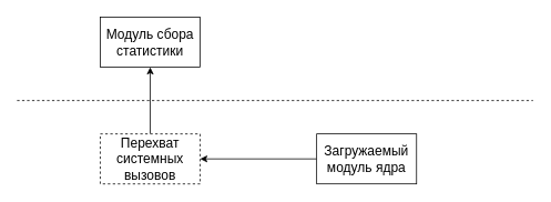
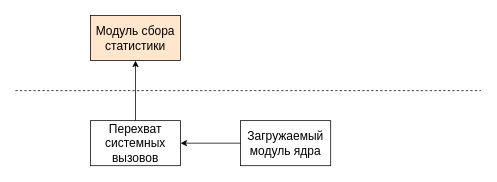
  <mxCell id="0" />
  <mxCell id="1" parent="0" />
  <mxCell id="2" value="" style="endArrow=none;dashed=1;html=1;" edge="1" parent="1"><mxGeometry width="50" height="50" relative="1" as="geometry"><mxPoint x="20" y="120" as="sourcePoint" /><mxPoint x="640" y="120" as="targetPoint" /></mxGeometry></mxCell>
  <mxCell id="3" style="edgeStyle=orthogonalEdgeStyle;rounded=0;orthogonalLoop=1;jettySize=auto;html=1;exitX=0;exitY=0.5;exitDx=0;exitDy=0;entryX=1;entryY=0.5;entryDx=0;entryDy=0;fontSize=16;" edge="1" parent="1" source="4" target="7"><mxGeometry relative="1" as="geometry" /></mxCell>
- <mxCell id="4" value="Загружаемый модуль ядра" style="rounded=0;whiteSpace=wrap;html=1;fontSize=16;" vertex="1" parent="1"><mxGeometry x="380" y="160" width="120" height="60" as="geometry" /></mxCell>
- <mxCell id="5" value="Модуль сбора статистики" style="rounded=0;whiteSpace=wrap;html=1;fontSize=16;" vertex="1" parent="1"><mxGeometry x="120" y="20" width="120" height="60" as="geometry" /></mxCell>
+ <mxCell id="4" value="Загружаемый модуль ядра" style="rounded=0;whiteSpace=wrap;html=1;fontSize=16;" vertex="1" parent="1"><mxGeometry x="320" y="160" width="120" height="60" as="geometry" /></mxCell>
+ <mxCell id="5" value="Модуль сбора статистики" style="rounded=0;whiteSpace=wrap;html=1;fontSize=16;fillColor=#ffe6cc;" vertex="1" parent="1"><mxGeometry x="120" y="20" width="120" height="60" as="geometry" /></mxCell>
  <mxCell id="6" style="edgeStyle=orthogonalEdgeStyle;rounded=0;orthogonalLoop=1;jettySize=auto;html=1;exitX=0.5;exitY=0;exitDx=0;exitDy=0;entryX=0.5;entryY=1;entryDx=0;entryDy=0;fontSize=16;" edge="1" parent="1" source="7" target="5"><mxGeometry relative="1" as="geometry" /></mxCell>
- <mxCell id="7" value="Перехват системных вызовов" style="rounded=0;whiteSpace=wrap;html=1;fontSize=16;dashed=1;" vertex="1" parent="1"><mxGeometry x="120" y="160" width="120" height="60" as="geometry" /></mxCell>
+ <mxCell id="7" value="Перехват системных вызовов" style="rounded=0;whiteSpace=wrap;html=1;fontSize=16;" vertex="1" parent="1"><mxGeometry x="120" y="160" width="120" height="60" as="geometry" /></mxCell>
